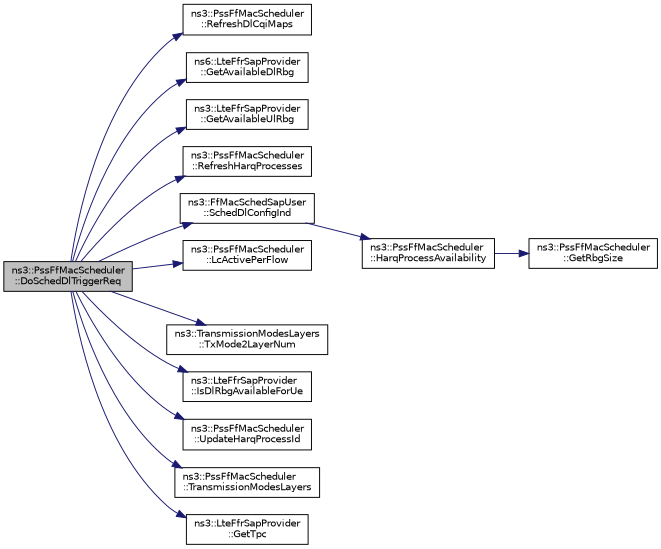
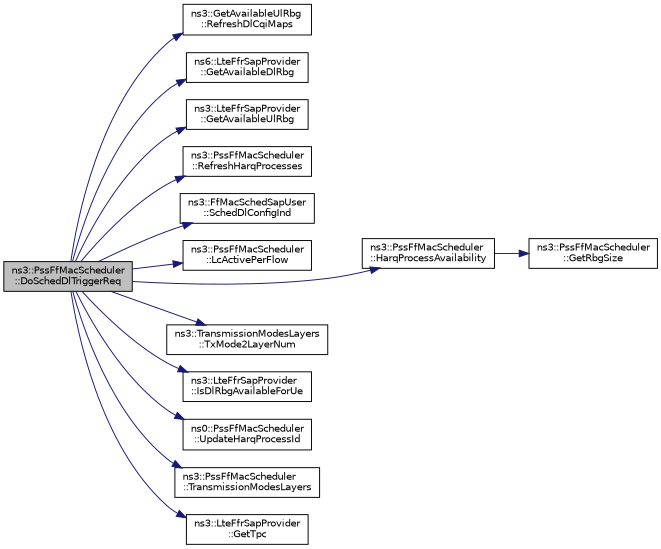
  digraph {
    rankdir=LR
    node [color=black fillcolor=white fontname=Helvetica fontsize=10 shape=record style=filled]
    edge [color=midnightblue fontname=Helvetica fontsize=10 labelfontname=Helvetica labelfontsize=10 style=solid]
    n1 [fillcolor=grey75 fontcolor=black height=0.2 label="ns3::PssFfMacScheduler\l::DoSchedDlTriggerReq" width=0.4]
-   n2 [height=0.2 label="ns3::PssFfMacScheduler\l::RefreshDlCqiMaps" width=0.4]
+   n2 [height=0.2 label="ns3::GetAvailableUlRbg\l::RefreshDlCqiMaps" width=0.4]
    n3 [height=0.2 label="ns6::LteFfrSapProvider\l::GetAvailableDlRbg" width=0.4]
    n4 [height=0.2 label="ns3::LteFfrSapProvider\l::GetAvailableUlRbg" width=0.4]
    n5 [height=0.2 label="ns3::PssFfMacScheduler\l::RefreshHarqProcesses" width=0.4]
    n6 [height=0.2 label="ns3::FfMacSchedSapUser\l::SchedDlConfigInd" width=0.4]
    n7 [height=0.2 label="ns3::PssFfMacScheduler\l::LcActivePerFlow" width=0.4]
    n8 [height=0.2 label="ns3::PssFfMacScheduler\l::HarqProcessAvailability" width=0.4]
    n9 [height=0.2 label="ns3::TransmissionModesLayers\l::TxMode2LayerNum" width=0.4]
    n10 [height=0.2 label="ns3::LteFfrSapProvider\l::IsDlRbgAvailableForUe" width=0.4]
-   n11 [height=0.2 label="ns3::PssFfMacScheduler\l::UpdateHarqProcessId" width=0.4]
+   n11 [height=0.2 label="ns0::PssFfMacScheduler\l::UpdateHarqProcessId" width=0.4]
    n12 [height=0.2 label="ns3::PssFfMacScheduler\l::TransmissionModesLayers" width=0.4]
    n13 [height=0.2 label="ns3::LteFfrSapProvider\l::GetTpc" width=0.4]
    n14 [height=0.2 label="ns3::PssFfMacScheduler\l::GetRbgSize" width=0.4]
    n1 -> n2
    n1 -> n3
    n1 -> n4
    n1 -> n5
    n1 -> n6
    n1 -> n7
-   n6 -> n8
+   n1 -> n8
    n1 -> n9
    n1 -> n10
    n1 -> n11
    n1 -> n12
    n1 -> n13
    n8 -> n14
  }
